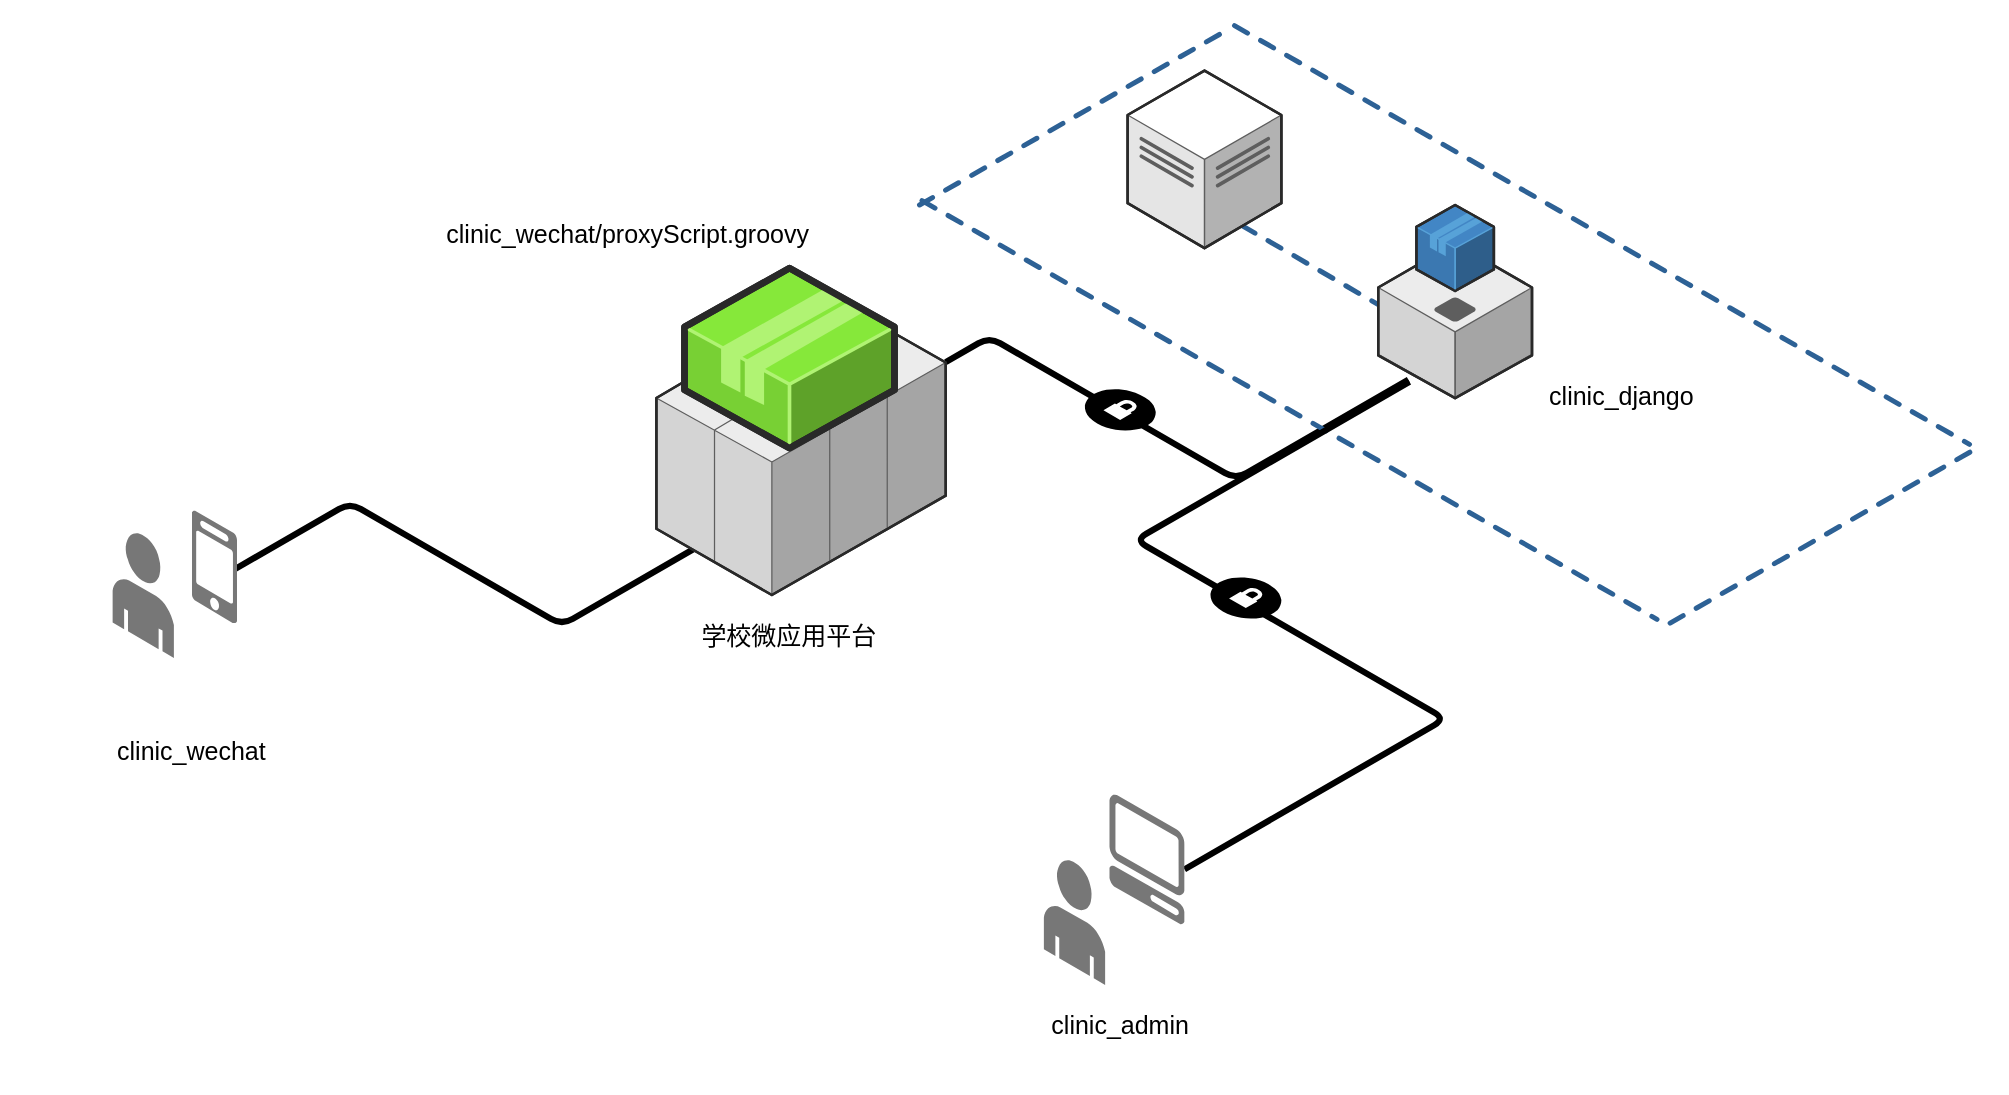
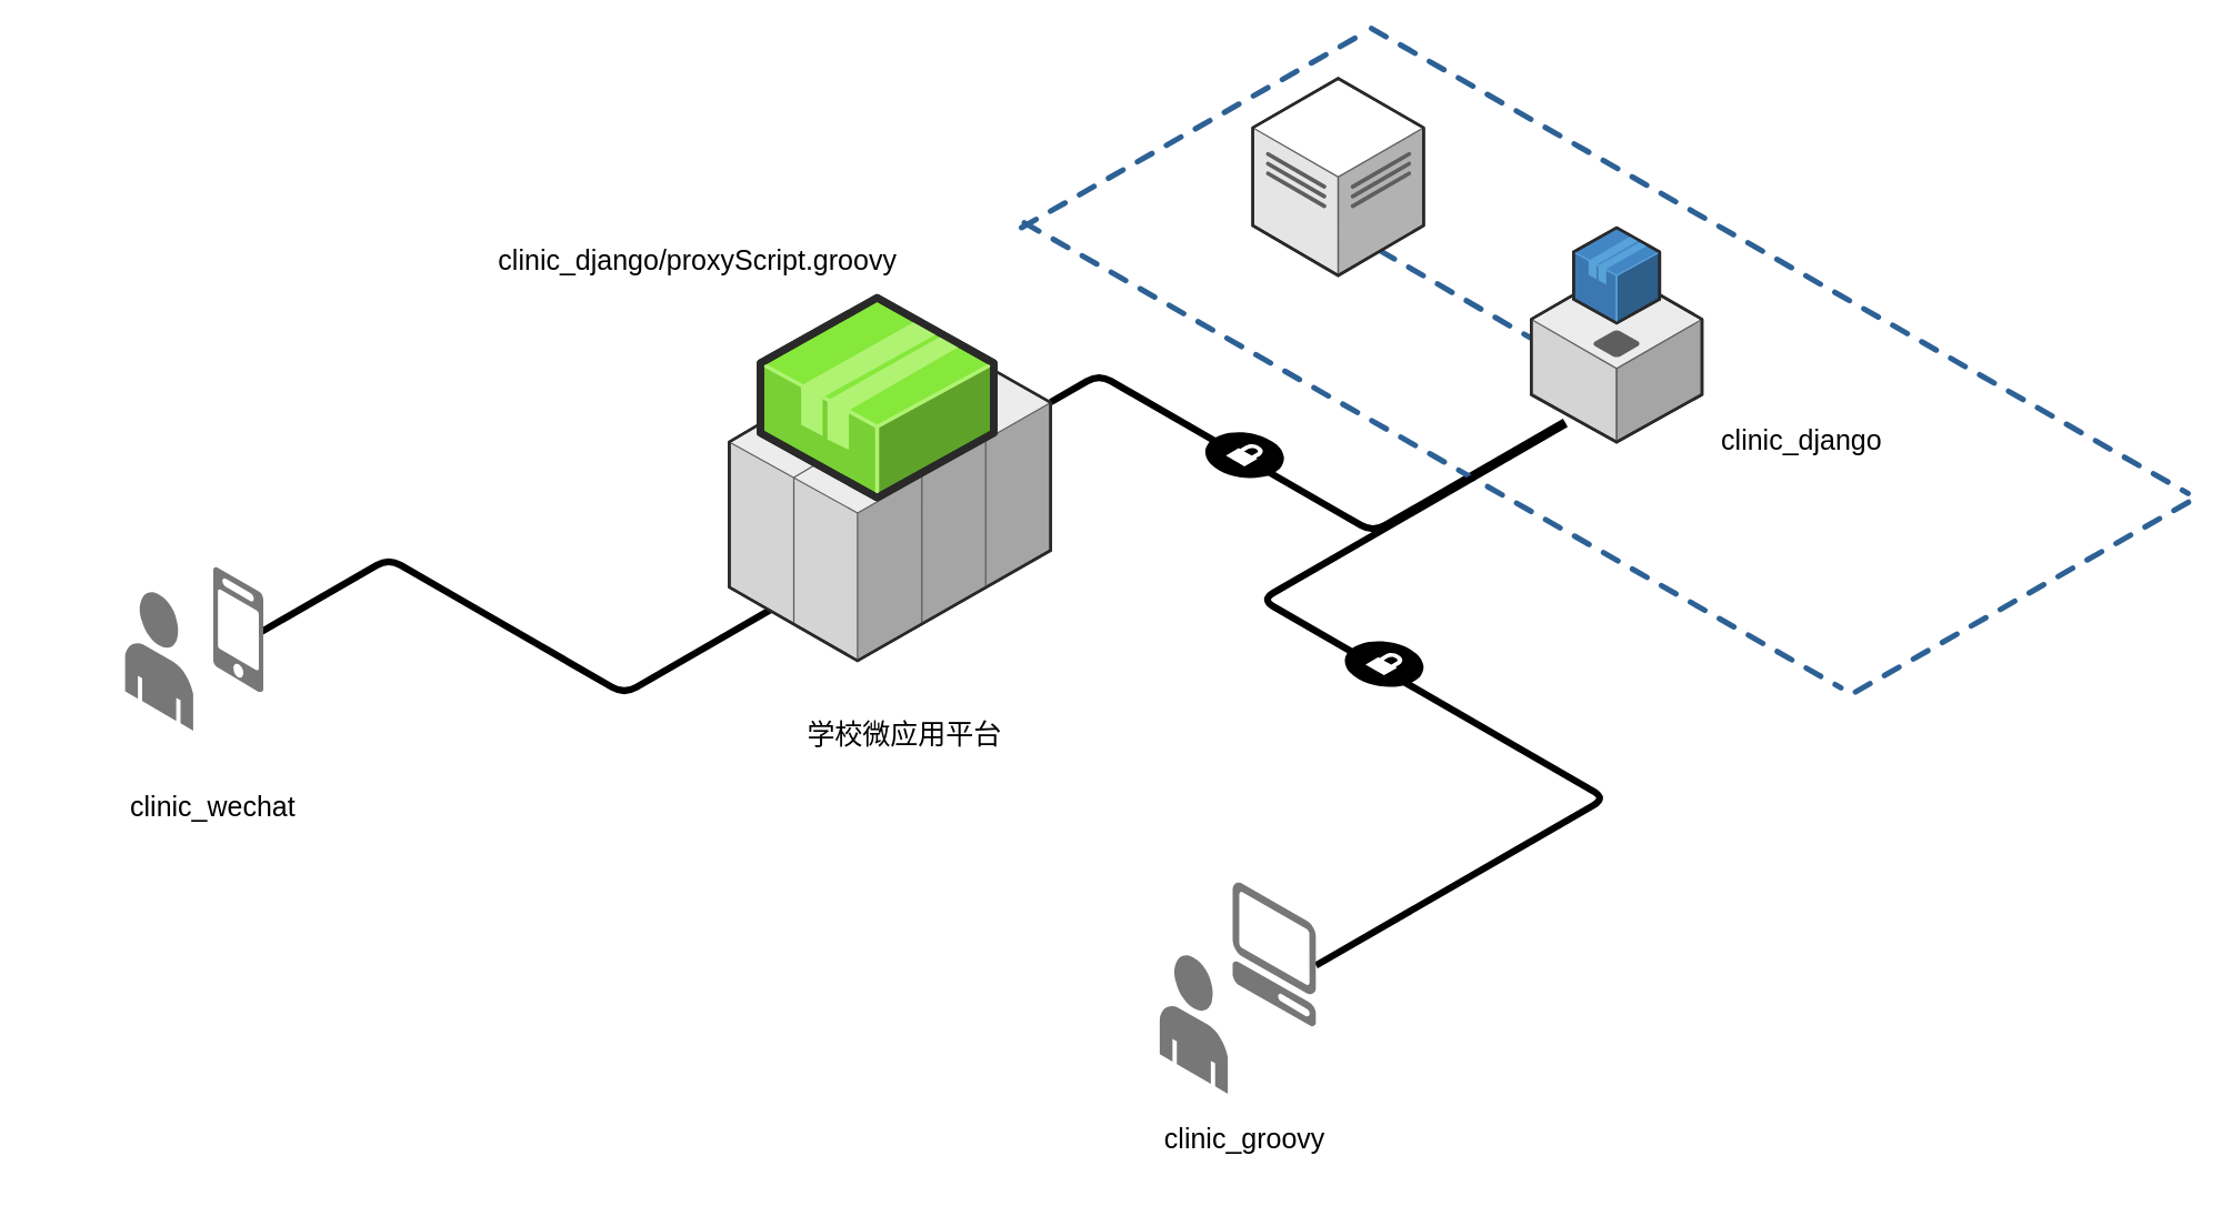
  <mxCell id="0" />
  <mxCell id="1" parent="0" />
  <mxCell id="2" value="" style="verticalLabelPosition=bottom;html=1;verticalAlign=top;strokeWidth=1;align=center;outlineConnect=0;dashed=0;outlineConnect=0;shape=mxgraph.aws3d.dashedArrowlessEdge;fillColor=#000000;aspect=fixed;" vertex="1" parent="1"><mxGeometry x="993" y="180" width="183" height="106" as="geometry" /></mxCell>
  <mxCell id="3" value="" style="edgeStyle=isometricEdgeStyle;endArrow=none;html=1;labelBackgroundColor=none;strokeColor=#000000;strokeWidth=5;fontFamily=Verdana;fontSize=12;fontColor=#000000;entryX=0.196;entryY=0.881;entryDx=0;entryDy=0;entryPerimeter=0;" parent="1" edge="1" target="4" source="14"><mxGeometry width="50" height="100" relative="1" as="geometry"><mxPoint x="767" y="435" as="sourcePoint" /><mxPoint x="1097.5" y="379" as="targetPoint" /><Array as="points"><mxPoint x="957" y="365" /></Array></mxGeometry></mxCell>
  <mxCell id="4" value="" style="verticalLabelPosition=bottom;html=1;verticalAlign=top;strokeWidth=1;dashed=0;shape=mxgraph.aws3d.application_server;fillColor=#ECECEC;strokeColor=#5E5E5E;aspect=fixed;rounded=1;shadow=0;comic=0;fontSize=12;fontColor=#000000;" parent="1" vertex="1"><mxGeometry x="1102" y="194" width="123" height="124" as="geometry" /></mxCell>
  <mxCell id="5" value="" style="verticalLabelPosition=bottom;html=1;verticalAlign=top;strokeWidth=1;dashed=0;shape=mxgraph.aws3d.secureConnection;fillColor=#000000;strokeColor=#ffffff;aspect=fixed;rounded=1;shadow=0;comic=0;fontSize=12;fontColor=#000000;" parent="1" vertex="1"><mxGeometry x="867" y="310.5" width="57.0" height="34" as="geometry" /></mxCell>
  <mxCell id="6" value="" style="verticalLabelPosition=bottom;html=1;verticalAlign=top;strokeWidth=1;dashed=0;shape=mxgraph.aws3d.dashedArrowlessEdge;fillColor=#000000;aspect=fixed;rounded=1;shadow=0;comic=0;fontFamily=Verdana;fontSize=12;fontColor=#000000;" parent="1" vertex="1"><mxGeometry x="987" y="20" width="588" height="335" as="geometry" /></mxCell>
  <mxCell id="7" value="" style="verticalLabelPosition=bottom;html=1;verticalAlign=top;strokeWidth=1;dashed=0;shape=mxgraph.aws3d.dashedArrowlessEdge;fillColor=#000000;aspect=fixed;rounded=1;shadow=0;comic=0;fontFamily=Verdana;fontSize=12;fontColor=#000000;" parent="1" vertex="1"><mxGeometry x="737" y="160" width="588" height="335" as="geometry" /></mxCell>
  <mxCell id="8" value="" style="verticalLabelPosition=bottom;html=1;verticalAlign=top;strokeWidth=1;dashed=0;shape=mxgraph.aws3d.dashedArrowlessEdge;fillColor=#000000;aspect=fixed;rounded=1;shadow=0;comic=0;fontFamily=Verdana;fontSize=12;fontColor=#000000;flipV=1;" parent="1" vertex="1"><mxGeometry x="735" y="22.5" width="248" height="141" as="geometry" /></mxCell>
  <mxCell id="9" value="" style="verticalLabelPosition=bottom;html=1;verticalAlign=top;strokeWidth=1;dashed=0;shape=mxgraph.aws3d.dashedArrowlessEdge;fillColor=#000000;aspect=fixed;rounded=1;shadow=0;comic=0;fontFamily=Verdana;fontSize=12;fontColor=#000000;flipV=1;" parent="1" vertex="1"><mxGeometry x="1335.5" y="356" width="249" height="142" as="geometry" /></mxCell>
  <mxCell id="10" value="" style="edgeStyle=isometricEdgeStyle;endArrow=none;html=1;labelBackgroundColor=none;strokeColor=#000000;strokeWidth=5;fontFamily=Verdana;fontSize=12;fontColor=#000000;entryX=0.156;entryY=0.831;entryDx=0;entryDy=0;entryPerimeter=0;" parent="1" edge="1" target="14"><mxGeometry width="50" height="100" relative="1" as="geometry"><mxPoint x="187" y="455" as="sourcePoint" /><mxPoint x="547" y="445" as="targetPoint" /><Array as="points"><mxPoint x="337" y="435" /><mxPoint x="837" y="775" /><mxPoint x="729" y="782" /></Array></mxGeometry></mxCell>
  <mxCell id="11" value="" style="verticalLabelPosition=bottom;html=1;verticalAlign=top;strokeWidth=1;align=center;outlineConnect=0;dashed=0;outlineConnect=0;shape=mxgraph.aws3d.application;fillColor=#4286c5;strokeColor=#57A2D8;aspect=fixed;" vertex="1" parent="1"><mxGeometry x="1132.5" y="163.5" width="62" height="68.8" as="geometry" /></mxCell>
  <mxCell id="12" value="" style="verticalLabelPosition=bottom;html=1;verticalAlign=top;strokeWidth=1;align=center;outlineConnect=0;dashed=0;outlineConnect=0;shape=mxgraph.aws3d.mobile_worker;aspect=fixed;strokeColor=none;fillColor=#777777;" vertex="1" parent="1"><mxGeometry x="153" y="408" width="36" height="90" as="geometry" /></mxCell>
  <mxCell id="13" value="" style="verticalLabelPosition=bottom;html=1;verticalAlign=top;strokeWidth=1;align=center;outlineConnect=0;dashed=0;outlineConnect=0;shape=mxgraph.aws3d.dataCenter;fillColor=#ffffff;strokeColor=#5E5E5E;aspect=fixed;" vertex="1" parent="1"><mxGeometry x="901.5" y="56" width="123" height="142" as="geometry" /></mxCell>
  <mxCell id="14" value="" style="verticalLabelPosition=bottom;html=1;verticalAlign=top;strokeWidth=1;align=center;outlineConnect=0;dashed=0;outlineConnect=0;shape=mxgraph.aws3d.s3;fillColor=#ECECEC;strokeColor=#5E5E5E;aspect=fixed;" vertex="1" parent="1"><mxGeometry x="524.5" y="236.5" width="231.5" height="239" as="geometry" /></mxCell>
  <mxCell id="15" value="" style="verticalLabelPosition=bottom;html=1;verticalAlign=top;strokeWidth=1;align=center;outlineConnect=0;dashed=0;outlineConnect=0;shape=mxgraph.aws3d.application2;fillColor=#86E83A;strokeColor=#B0F373;aspect=fixed;" vertex="1" parent="1"><mxGeometry x="547" y="214" width="168" height="144" as="geometry" /></mxCell>
  <mxCell id="16" value="" style="verticalLabelPosition=bottom;html=1;verticalAlign=top;strokeWidth=1;align=center;outlineConnect=0;dashed=0;outlineConnect=0;shape=mxgraph.aws3d.end_user;strokeColor=none;fillColor=#777777;aspect=fixed;" vertex="1" parent="1"><mxGeometry x="89.5" y="425.5" width="49" height="100.46" as="geometry" /></mxCell>
  <mxCell id="17" value="" style="edgeStyle=isometricEdgeStyle;endArrow=none;html=1;labelBackgroundColor=none;strokeColor=#000000;strokeWidth=5;fontFamily=Verdana;fontSize=12;fontColor=#000000;" edge="1" parent="1"><mxGeometry width="50" height="100" relative="1" as="geometry"><mxPoint x="947" y="695" as="sourcePoint" /><mxPoint x="1127" y="305" as="targetPoint" /><Array as="points"><mxPoint x="1087" y="535" /></Array></mxGeometry></mxCell>
  <mxCell id="18" value="" style="verticalLabelPosition=bottom;html=1;verticalAlign=top;strokeWidth=1;align=center;outlineConnect=0;dashed=0;outlineConnect=0;shape=mxgraph.aws3d.client;aspect=fixed;strokeColor=none;fillColor=#777777;" vertex="1" parent="1"><mxGeometry x="887" y="635" width="60" height="104" as="geometry" /></mxCell>
  <mxCell id="19" value="" style="verticalLabelPosition=bottom;html=1;verticalAlign=top;strokeWidth=1;dashed=0;shape=mxgraph.aws3d.secureConnection;fillColor=#000000;strokeColor=#ffffff;aspect=fixed;rounded=1;shadow=0;comic=0;fontSize=12;fontColor=#000000;" parent="1" vertex="1"><mxGeometry x="967.5" y="461" width="57.0" height="34" as="geometry" /></mxCell>
  <mxCell id="20" value="" style="verticalLabelPosition=bottom;html=1;verticalAlign=top;strokeWidth=1;align=center;outlineConnect=0;dashed=0;outlineConnect=0;shape=mxgraph.aws3d.end_user;strokeColor=none;fillColor=#777777;aspect=fixed;" vertex="1" parent="1"><mxGeometry x="834.5" y="687" width="49" height="100.46" as="geometry" /></mxCell>
- <mxCell id="21" value="&lt;font style=&quot;font-size: 20px&quot;&gt;学校微应用平台&lt;/font&gt;" style="text;html=1;strokeColor=none;fillColor=none;align=center;verticalAlign=middle;whiteSpace=wrap;rounded=0;" vertex="1" parent="1"><mxGeometry x="535" y="498" width="192" height="20" as="geometry" /></mxCell>
- <mxCell id="22" value="&lt;span style=&quot;font-size: 20px&quot;&gt;clinic_wechat/proxyScript.groovy&lt;br&gt;&lt;br&gt;&lt;/span&gt;" style="text;html=1;strokeColor=none;fillColor=none;align=center;verticalAlign=middle;whiteSpace=wrap;rounded=0;" vertex="1" parent="1"><mxGeometry x="289" y="152.5" width="426" height="91" as="geometry" /></mxCell>
+ <mxCell id="21" value="&lt;font style=&quot;font-size: 20px&quot;&gt;学校微应用平台&lt;/font&gt;" style="text;html=1;strokeColor=none;fillColor=none;align=center;verticalAlign=middle;whiteSpace=wrap;rounded=0;" vertex="1" parent="1"><mxGeometry x="555" y="518" width="192" height="20" as="geometry" /></mxCell>
+ <mxCell id="22" value="&lt;span style=&quot;font-size: 20px&quot;&gt;clinic_django/proxyScript.groovy&lt;br&gt;&lt;br&gt;&lt;/span&gt;" style="text;html=1;strokeColor=none;fillColor=none;align=center;verticalAlign=middle;whiteSpace=wrap;rounded=0;" vertex="1" parent="1"><mxGeometry x="289" y="152.5" width="426" height="91" as="geometry" /></mxCell>
  <mxCell id="23" value="&lt;span style=&quot;font-size: 20px&quot;&gt;clinic_django&lt;br&gt;&lt;br&gt;&lt;/span&gt;" style="text;html=1;strokeColor=none;fillColor=none;align=center;verticalAlign=middle;whiteSpace=wrap;rounded=0;" vertex="1" parent="1"><mxGeometry x="1163.5" y="293" width="266" height="69" as="geometry" /></mxCell>
- <mxCell id="24" value="&lt;span style=&quot;font-size: 20px&quot;&gt;clinic_admin&lt;br&gt;&lt;/span&gt;" style="text;html=1;strokeColor=none;fillColor=none;align=center;verticalAlign=middle;whiteSpace=wrap;rounded=0;" vertex="1" parent="1"><mxGeometry x="762.5" y="784.5" width="266" height="69" as="geometry" /></mxCell>
- <mxCell id="25" value="&lt;span style=&quot;font-size: 20px&quot;&gt;clinic_wechat&lt;br&gt;&lt;/span&gt;" style="text;html=1;strokeColor=none;fillColor=none;align=center;verticalAlign=middle;whiteSpace=wrap;rounded=0;" vertex="1" parent="1"><mxGeometry x="20" y="565" width="266" height="69" as="geometry" /></mxCell>
+ <mxCell id="24" value="&lt;span style=&quot;font-size: 20px&quot;&gt;clinic_groovy&lt;br&gt;&lt;/span&gt;" style="text;html=1;strokeColor=none;fillColor=none;align=center;verticalAlign=middle;whiteSpace=wrap;rounded=0;" vertex="1" parent="1"><mxGeometry x="762.5" y="784.5" width="266" height="69" as="geometry" /></mxCell>
+ <mxCell id="25" value="&lt;span style=&quot;font-size: 20px&quot;&gt;clinic_wechat&lt;br&gt;&lt;/span&gt;" style="text;html=1;strokeColor=none;fillColor=none;align=center;verticalAlign=middle;whiteSpace=wrap;rounded=0;" vertex="1" parent="1"><mxGeometry x="20" y="545" width="266" height="69" as="geometry" /></mxCell>
